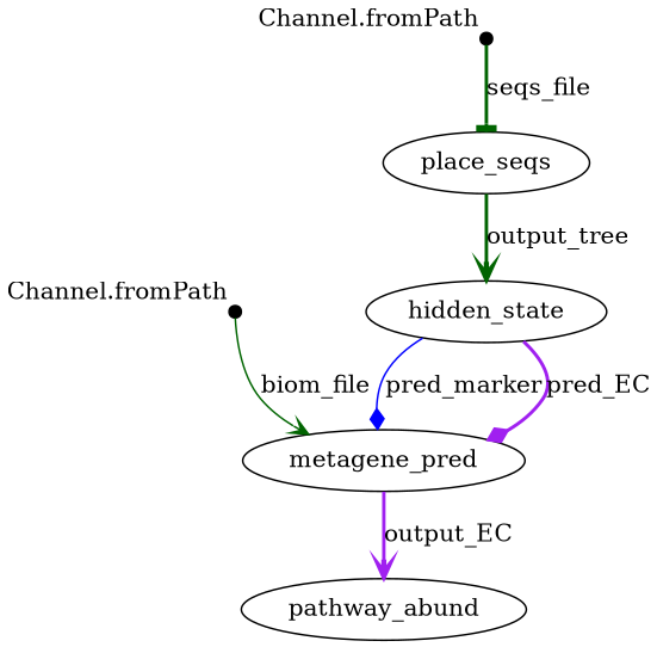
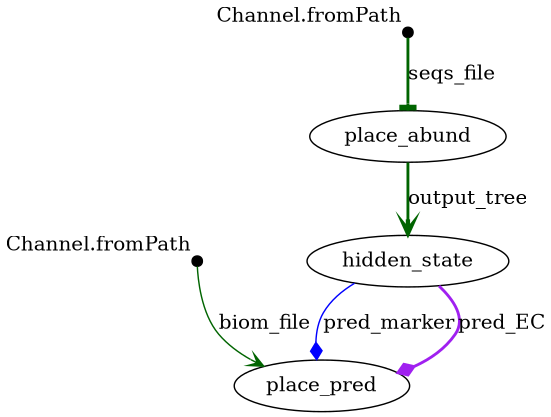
  digraph {
    edge [arrowhead=vee color=darkgreen style=bold]
    p0 [fixedsize=true shape=point width=0.1 xlabel="Channel.fromPath"]
-   n2 [label=metagene_pred]
-   n3 [label=pathway_abund]
+   n2 [label=place_pred]
    p1 [fixedsize=true shape=point width=0.1 xlabel="Channel.fromPath"]
-   n5 [label=place_seqs]
+   n5 [label=place_abund]
    n6 [label=hidden_state]
    p0 -> n2 [label=biom_file style=solid]
-   n2 -> n3 [color=purple label=output_EC]
    p1 -> n5 [arrowhead=tee label=seqs_file]
    n5 -> n6 [label=output_tree]
    n6 -> n2 [arrowhead=diamond color=blue label=pred_marker style=solid]
    n6 -> n2 [arrowhead=diamond color=purple label=pred_EC]
  }
